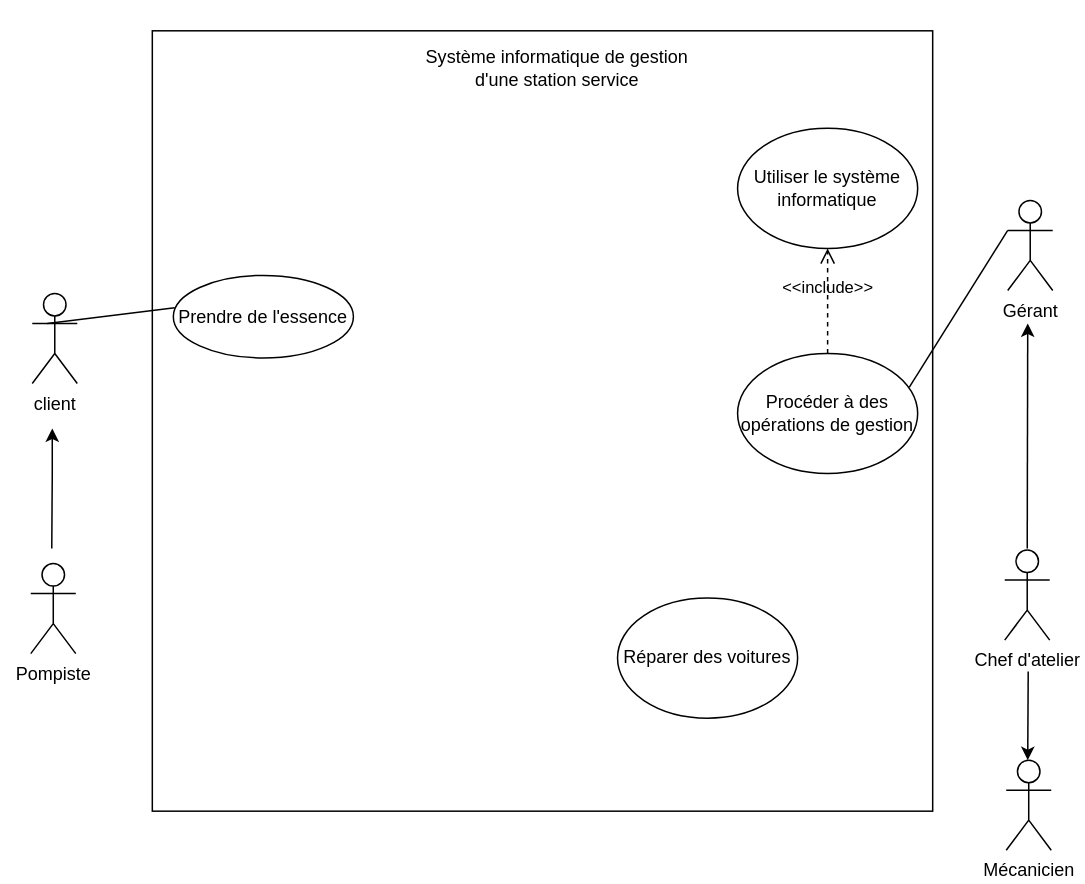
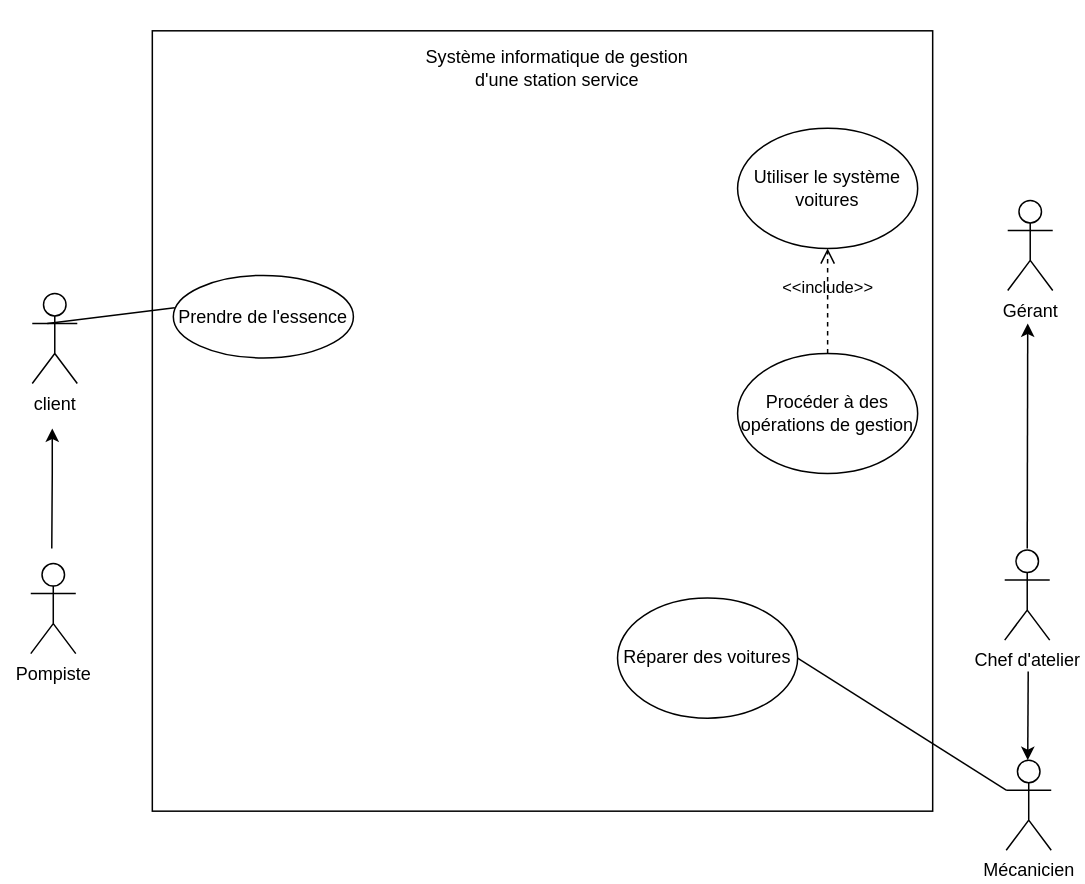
  <mxCell id="0" />
  <mxCell id="1" parent="0" />
  <mxCell id="2" value="" style="whiteSpace=wrap;html=1;aspect=fixed;" vertex="1" parent="1"><mxGeometry x="101" y="20" width="520" height="520" as="geometry" /></mxCell>
  <mxCell id="3" value="client" style="shape=umlActor;verticalLabelPosition=bottom;verticalAlign=top;html=1;outlineConnect=0;" vertex="1" parent="1"><mxGeometry x="21" y="195" width="30" height="60" as="geometry" /></mxCell>
  <mxCell id="4" value="Prendre de l'essence" style="ellipse;whiteSpace=wrap;html=1;" vertex="1" parent="1"><mxGeometry x="115" y="183" width="120" height="55" as="geometry" /></mxCell>
  <mxCell id="5" value="" style="endArrow=none;html=1;rounded=0;entryX=0.008;entryY=0.392;entryDx=0;entryDy=0;entryPerimeter=0;" edge="1" parent="1" target="4"><mxGeometry width="50" height="50" relative="1" as="geometry"><mxPoint x="31" y="215" as="sourcePoint" /><mxPoint x="111" y="215" as="targetPoint" /></mxGeometry></mxCell>
  <mxCell id="6" value="Pompiste" style="shape=umlActor;verticalLabelPosition=bottom;verticalAlign=top;html=1;outlineConnect=0;" vertex="1" parent="1"><mxGeometry x="20" y="375" width="30" height="60" as="geometry" /></mxCell>
  <mxCell id="7" value="" style="endArrow=classic;html=1;rounded=0;" edge="1" parent="1"><mxGeometry width="50" height="50" relative="1" as="geometry"><mxPoint x="34" y="365" as="sourcePoint" /><mxPoint x="34.33" y="285" as="targetPoint" /><Array as="points"><mxPoint x="34.33" y="315" /></Array></mxGeometry></mxCell>
  <mxCell id="8" value="Gérant" style="shape=umlActor;verticalLabelPosition=bottom;verticalAlign=top;html=1;outlineConnect=0;" vertex="1" parent="1"><mxGeometry x="671" y="133" width="30" height="60" as="geometry" /></mxCell>
- <mxCell id="9" value="Utiliser le système informatique" style="ellipse;whiteSpace=wrap;html=1;" vertex="1" parent="1"><mxGeometry x="491" y="85" width="120" height="80" as="geometry" /></mxCell>
+ <mxCell id="9" value="Utiliser le système voitures" style="ellipse;whiteSpace=wrap;html=1;" vertex="1" parent="1"><mxGeometry x="491" y="85" width="120" height="80" as="geometry" /></mxCell>
  <mxCell id="10" value="Procéder à des opérations de gestion" style="ellipse;whiteSpace=wrap;html=1;" vertex="1" parent="1"><mxGeometry x="491" y="235" width="120" height="80" as="geometry" /></mxCell>
  <mxCell id="11" value="Chef d'atelier" style="shape=umlActor;verticalLabelPosition=bottom;verticalAlign=top;html=1;outlineConnect=0;" vertex="1" parent="1"><mxGeometry x="669" y="366" width="30" height="60" as="geometry" /></mxCell>
  <mxCell id="12" value="" style="endArrow=classic;html=1;rounded=0;" edge="1" parent="1"><mxGeometry width="50" height="50" relative="1" as="geometry"><mxPoint x="684" y="365" as="sourcePoint" /><mxPoint x="684.33" y="215" as="targetPoint" /></mxGeometry></mxCell>
  <mxCell id="13" value="Système informatique de gestion d'une station service" style="text;html=1;strokeColor=none;fillColor=none;align=center;verticalAlign=middle;whiteSpace=wrap;rounded=0;" vertex="1" parent="1"><mxGeometry x="271" y="20" width="200" height="50" as="geometry" /></mxCell>
- <mxCell id="14" value="" style="endArrow=none;html=1;rounded=0;exitX=0;exitY=0.333;exitDx=0;exitDy=0;exitPerimeter=0;entryX=0.953;entryY=0.283;entryDx=0;entryDy=0;entryPerimeter=0;" edge="1" parent="1" source="8" target="10"><mxGeometry width="50" height="50" relative="1" as="geometry"><mxPoint x="671" y="135" as="sourcePoint" /><mxPoint x="591" y="145" as="targetPoint" /></mxGeometry></mxCell>
  <mxCell id="15" value="&amp;lt;&amp;lt;include&amp;gt;&amp;gt;" style="endArrow=open;startArrow=none;endFill=0;startFill=0;endSize=8;html=1;verticalAlign=bottom;dashed=1;labelBackgroundColor=none;rounded=0;entryX=0.5;entryY=1;entryDx=0;entryDy=0;" edge="1" parent="1" source="10" target="9"><mxGeometry width="160" relative="1" as="geometry"><mxPoint x="550.33" y="205" as="sourcePoint" /><mxPoint x="550" y="175" as="targetPoint" /></mxGeometry></mxCell>
  <mxCell id="16" value="" style="endArrow=classic;html=1;rounded=0;" edge="1" parent="1"><mxGeometry width="50" height="50" relative="1" as="geometry"><mxPoint x="684.66" y="447" as="sourcePoint" /><mxPoint x="684.33" y="506" as="targetPoint" /></mxGeometry></mxCell>
  <mxCell id="17" value="&lt;div&gt;Mécanicien&lt;/div&gt;" style="shape=umlActor;verticalLabelPosition=bottom;verticalAlign=top;html=1;outlineConnect=0;" vertex="1" parent="1"><mxGeometry x="670" y="506" width="30" height="60" as="geometry" /></mxCell>
  <mxCell id="18" value="Réparer des voitures" style="ellipse;whiteSpace=wrap;html=1;" vertex="1" parent="1"><mxGeometry x="411" y="398" width="120" height="80" as="geometry" /></mxCell>
+ <mxCell id="19" value="" style="endArrow=none;html=1;rounded=0;entryX=0;entryY=0.333;entryDx=0;entryDy=0;entryPerimeter=0;exitX=1;exitY=0.5;exitDx=0;exitDy=0;" edge="1" parent="1" source="18" target="17"><mxGeometry width="50" height="50" relative="1" as="geometry"><mxPoint x="631" y="805" as="sourcePoint" /><mxPoint x="681" y="755" as="targetPoint" /></mxGeometry></mxCell>
